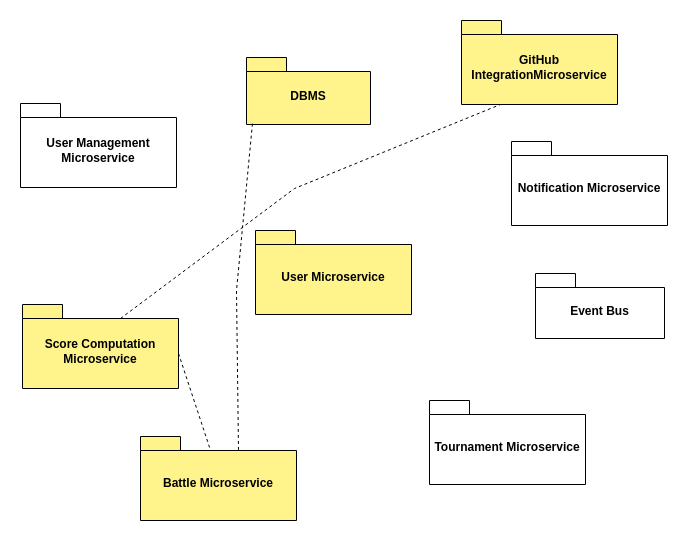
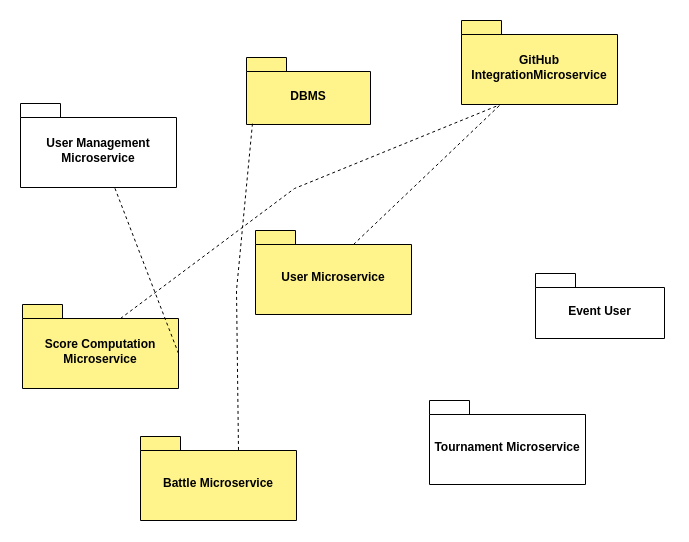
  <mxCell id="0" />
  <mxCell id="1" parent="0" />
  <mxCell id="2" value="User Microservice" style="shape=folder;fontStyle=1;spacingTop=10;tabWidth=40;tabHeight=14;tabPosition=left;html=1;whiteSpace=wrap;fillColor=#FFF48C;" vertex="1" parent="1"><mxGeometry x="255" y="230" width="156" height="84" as="geometry" /></mxCell>
  <mxCell id="3" value="User Management Microservice" style="shape=folder;fontStyle=1;spacingTop=10;tabWidth=40;tabHeight=14;tabPosition=left;html=1;whiteSpace=wrap;fillColor=#FFFFFF;" vertex="1" parent="1"><mxGeometry x="20" y="103" width="156" height="84" as="geometry" /></mxCell>
  <mxCell id="4" value="GitHub IntegrationMicroservice" style="shape=folder;fontStyle=1;spacingTop=10;tabWidth=40;tabHeight=14;tabPosition=left;html=1;whiteSpace=wrap;fillColor=#FFF48C;" vertex="1" parent="1"><mxGeometry x="461" y="20" width="156" height="84" as="geometry" /></mxCell>
  <mxCell id="5" value="Score Computation Microservice" style="shape=folder;fontStyle=1;spacingTop=10;tabWidth=40;tabHeight=14;tabPosition=left;html=1;whiteSpace=wrap;fillColor=#FFF48C;" vertex="1" parent="1"><mxGeometry x="22" y="304" width="156" height="84" as="geometry" /></mxCell>
  <mxCell id="6" value="Tournament Microservice" style="shape=folder;fontStyle=1;spacingTop=10;tabWidth=40;tabHeight=14;tabPosition=left;html=1;whiteSpace=wrap;fillColor=#FFFFFF;" vertex="1" parent="1"><mxGeometry x="429" y="400" width="156" height="84" as="geometry" /></mxCell>
  <mxCell id="7" value="Battle Microservice" style="shape=folder;fontStyle=1;spacingTop=10;tabWidth=40;tabHeight=14;tabPosition=left;html=1;whiteSpace=wrap;fillColor=#FFF48C;" vertex="1" parent="1"><mxGeometry x="140" y="436" width="156" height="84" as="geometry" /></mxCell>
- <mxCell id="8" value="Notification Microservice" style="shape=folder;fontStyle=1;spacingTop=10;tabWidth=40;tabHeight=14;tabPosition=left;html=1;whiteSpace=wrap;fillColor=#FFFFFF;" vertex="1" parent="1"><mxGeometry x="511" y="141" width="156" height="84" as="geometry" /></mxCell>
  <mxCell id="9" value="DBMS" style="shape=folder;fontStyle=1;spacingTop=10;tabWidth=40;tabHeight=14;tabPosition=left;html=1;whiteSpace=wrap;fillColor=#FFF48C;" vertex="1" parent="1"><mxGeometry x="246" y="57" width="124" height="67" as="geometry" /></mxCell>
- <mxCell id="10" value="Event Bus" style="shape=folder;fontStyle=1;spacingTop=10;tabWidth=40;tabHeight=14;tabPosition=left;html=1;whiteSpace=wrap;fillColor=#FFFFFF;" vertex="1" parent="1"><mxGeometry x="535" y="273" width="129" height="65" as="geometry" /></mxCell>
+ <mxCell id="10" value="Event User" style="shape=folder;fontStyle=1;spacingTop=10;tabWidth=40;tabHeight=14;tabPosition=left;html=1;whiteSpace=wrap;fillColor=#FFFFFF;" vertex="1" parent="1"><mxGeometry x="535" y="273" width="129" height="65" as="geometry" /></mxCell>
  <mxCell id="11" value="" style="endArrow=none;dashed=1;html=1;rounded=0;entryX=0.25;entryY=1;entryDx=0;entryDy=0;entryPerimeter=0;exitX=0;exitY=0;exitDx=98;exitDy=14;exitPerimeter=0;" edge="1" parent="1" source="5" target="4"><mxGeometry width="50" height="50" relative="1" as="geometry"><mxPoint x="324" y="260" as="sourcePoint" /><mxPoint x="374" y="210" as="targetPoint" /><Array as="points"><mxPoint x="294" y="188" /></Array></mxGeometry></mxCell>
- <mxCell id="13" value="" style="endArrow=none;dashed=1;html=1;rounded=0;entryX=0.449;entryY=0.165;entryDx=0;entryDy=0;entryPerimeter=0;exitX=0;exitY=0;exitDx=156;exitDy=49;exitPerimeter=0;" edge="1" parent="1" source="5" target="7"><mxGeometry width="50" height="50" relative="1" as="geometry"><mxPoint x="324" y="454" as="sourcePoint" /><mxPoint x="471" y="314" as="targetPoint" /></mxGeometry></mxCell>
+ <mxCell id="12" value="" style="endArrow=none;dashed=1;html=1;rounded=0;entryX=0.25;entryY=1;entryDx=0;entryDy=0;entryPerimeter=0;exitX=0;exitY=0;exitDx=98;exitDy=14;exitPerimeter=0;" edge="1" parent="1" source="2" target="4"><mxGeometry width="50" height="50" relative="1" as="geometry"><mxPoint x="324" y="260" as="sourcePoint" /><mxPoint x="374" y="210" as="targetPoint" /></mxGeometry></mxCell>
+ <mxCell id="13" value="" style="endArrow=none;dashed=1;html=1;rounded=0;exitX=0;exitY=0;exitDx=156;exitDy=49;exitPerimeter=0;" edge="1" parent="1" source="5" target="3"><mxGeometry width="50" height="50" relative="1" as="geometry"><mxPoint x="324" y="454" as="sourcePoint" /><mxPoint x="471" y="314" as="targetPoint" /></mxGeometry></mxCell>
  <mxCell id="14" value="" style="endArrow=none;dashed=1;html=1;rounded=0;entryX=0;entryY=0;entryDx=98;entryDy=14;entryPerimeter=0;exitX=0.048;exitY=0.988;exitDx=0;exitDy=0;exitPerimeter=0;" edge="1" parent="1" source="9" target="7"><mxGeometry width="50" height="50" relative="1" as="geometry"><mxPoint x="212" y="342" as="sourcePoint" /><mxPoint x="272" y="439" as="targetPoint" /><Array as="points"><mxPoint x="236" y="290" /></Array></mxGeometry></mxCell>
